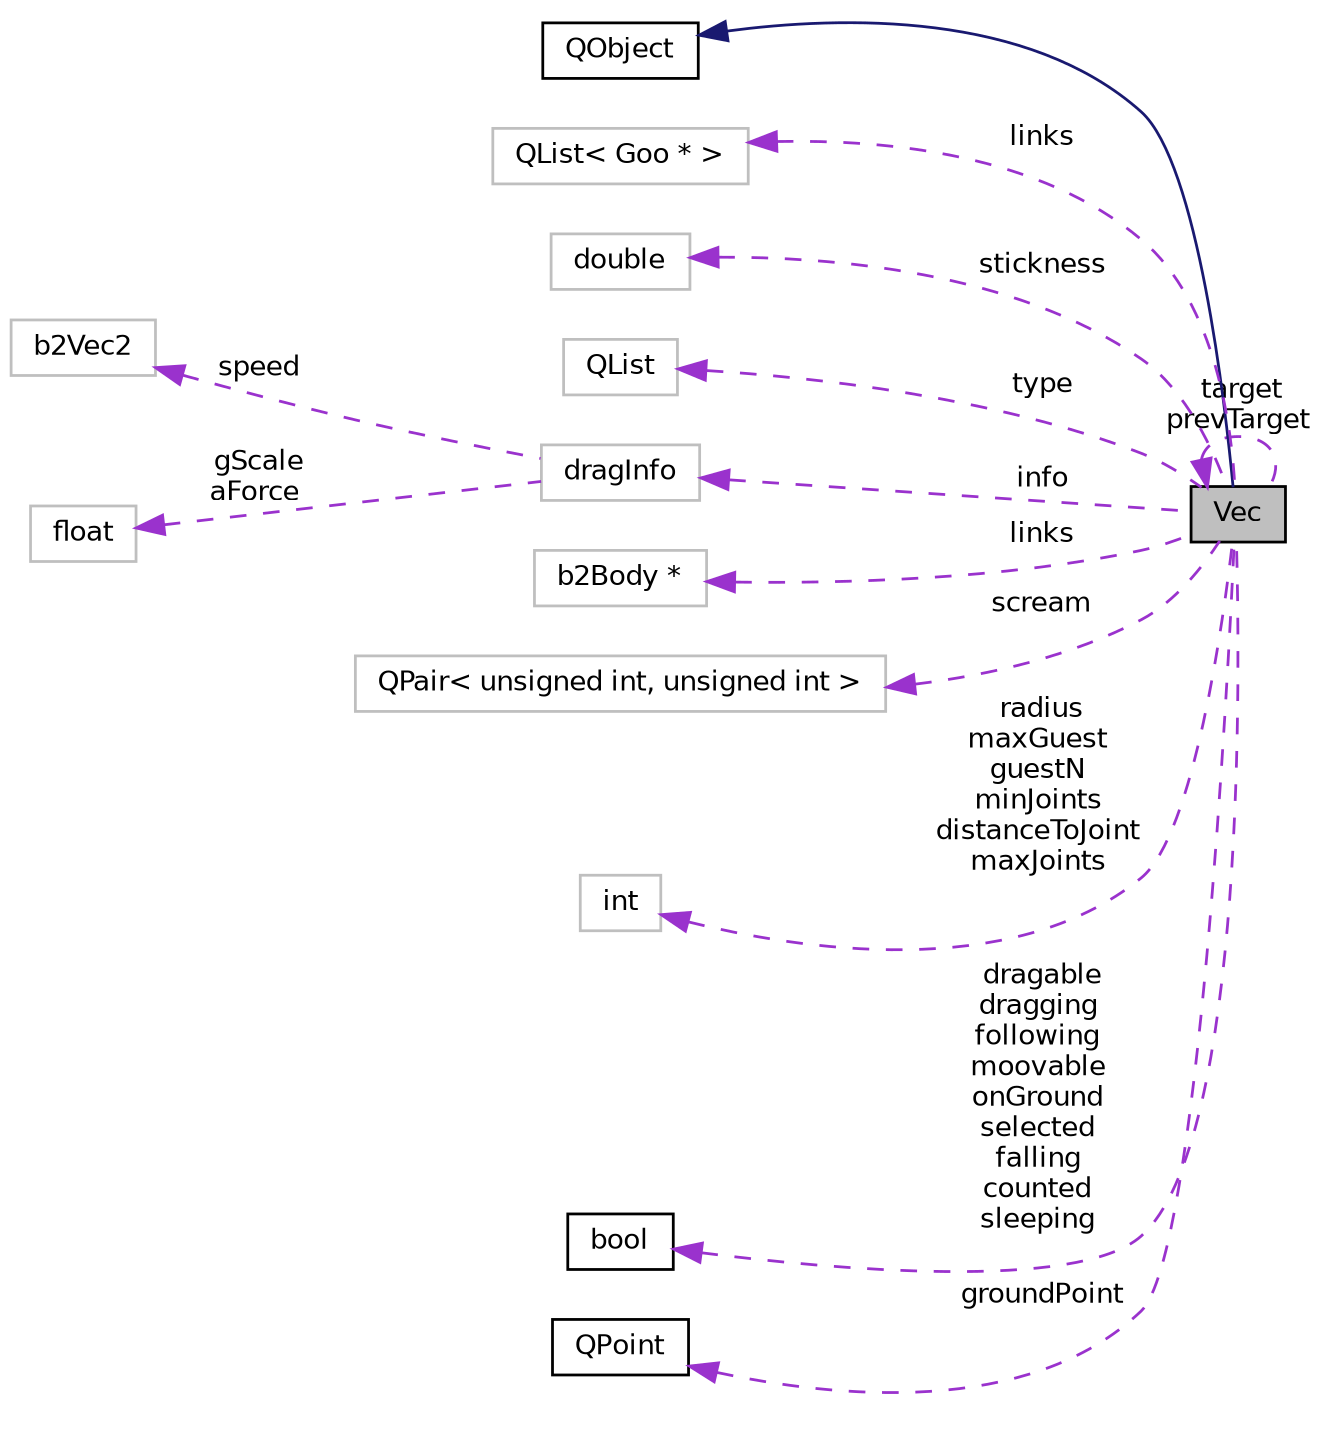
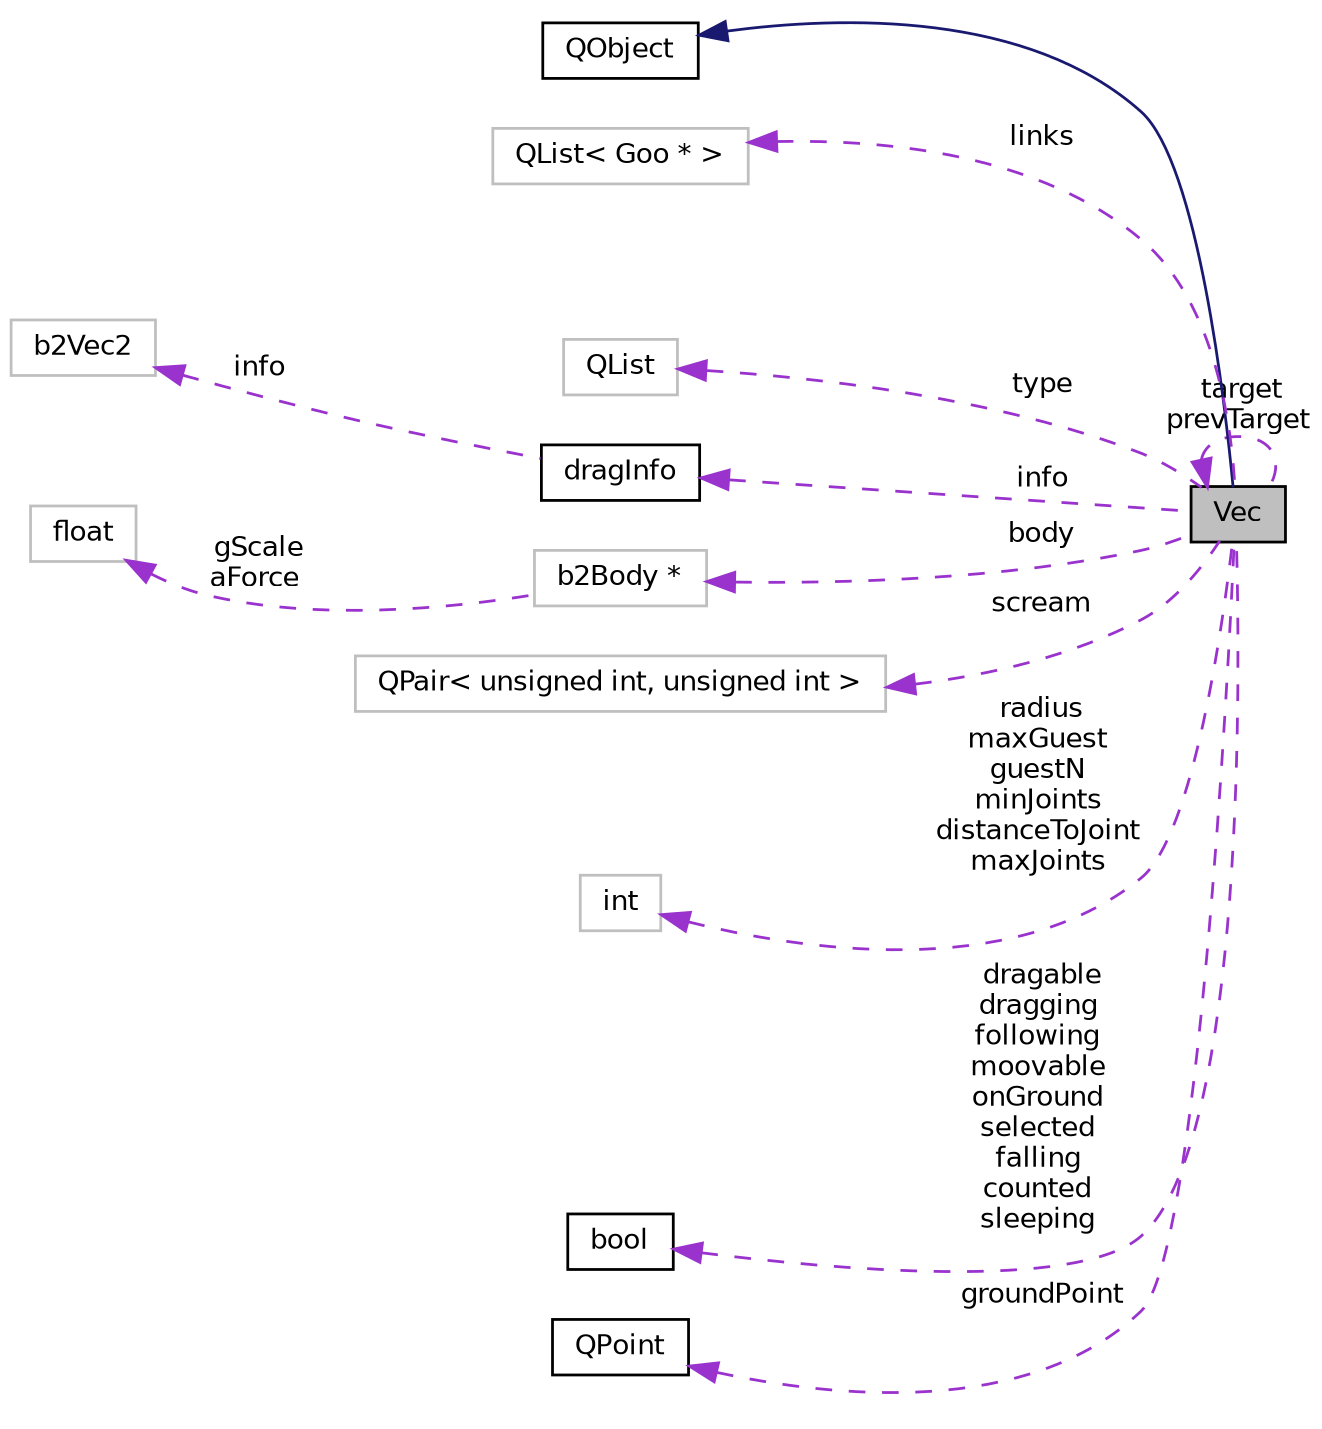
  digraph {
    rankdir=LR
    node [color=grey75 fillcolor=white fontname=Helvetica fontsize=10 shape=record style=filled]
    edge [color=darkorchid3 dir=back fontname=Helvetica fontsize=10 labelfontname=Helvetica labelfontsize=10 style=dashed]
    n1 [color=black fillcolor=grey75 fontcolor=black height=0.2 label=Vec width=0.4]
    n2 [color=black height=0.2 label=QObject width=0.4]
    n3 [height=0.2 label="QList\< Goo * \>" width=0.4]
-   n4 [height=0.2 label=double width=0.4]
    n5 [height=0.2 label=QList width=0.4]
-   n6 [height=0.2 label=dragInfo width=0.4]
+   n6 [color=black height=0.2 label=dragInfo width=0.4]
    n7 [height=0.2 label=b2Vec2 width=0.4]
    n8 [height=0.2 label=float width=0.4]
    n9 [height=0.2 label="b2Body *" width=0.4]
    n10 [height=0.2 label="QPair\< unsigned int, unsigned int \>" width=0.4]
    n11 [height=0.2 label=int width=0.4]
    n12 [color=black height=0.2 label=bool width=0.4]
    n13 [color=black height=0.2 label=QPoint width=0.4]
    n1 -> n1 [label=" target\nprevTarget"]
    n2 -> n1 [color=midnightblue style=solid]
    n3 -> n1 [label=" links"]
-   n4 -> n1 [label=" stickness"]
    n5 -> n1 [label=" type"]
    n6 -> n1 [label=" info"]
-   n7 -> n6 [label=" speed"]
-   n8 -> n6 [label=" gScale\naForce"]
-   n9 -> n1 [label=" links"]
+   n7 -> n6 [label=" info"]
+   n8 -> n9 [label=" gScale\naForce"]
+   n9 -> n1 [label=" body"]
    n10 -> n1 [label=" scream"]
    n11 -> n1 [label=" radius\nmaxGuest\nguestN\nminJoints\ndistanceToJoint\nmaxJoints"]
    n12 -> n1 [label=" dragable\ndragging\nfollowing\nmoovable\nonGround\nselected\nfalling\ncounted\nsleeping"]
    n13 -> n1 [label=" groundPoint"]
  }
